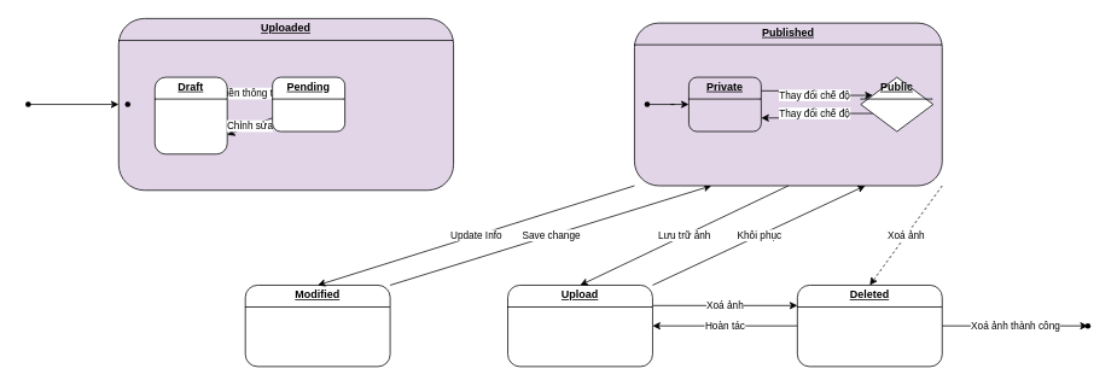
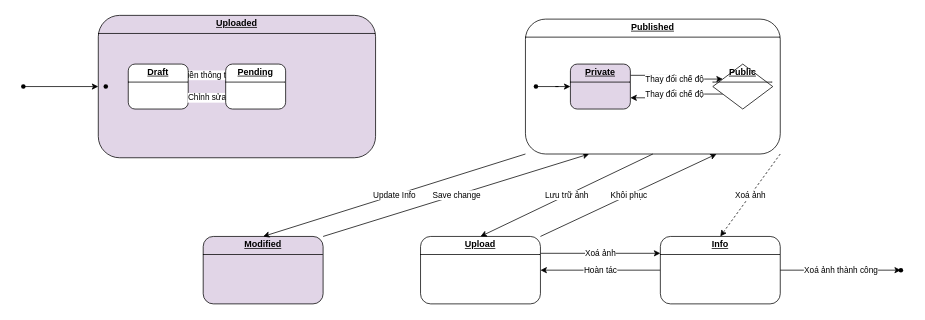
  <mxCell id="0" />
  <mxCell id="1" parent="0" />
  <mxCell id="2" style="rounded=0;orthogonalLoop=1;jettySize=auto;html=1;entryX=0;entryY=0.5;entryDx=0;entryDy=0;exitX=0.483;exitY=0.167;exitDx=0;exitDy=0;exitPerimeter=0;" edge="1" parent="1" source="3" target="4"><mxGeometry relative="1" as="geometry" /></mxCell>
  <mxCell id="3" value="" style="shape=waypoint;sketch=0;fillStyle=solid;size=6;pointerEvents=1;points=[];fillColor=none;resizable=0;rotatable=0;perimeter=centerPerimeter;snapToPoint=1;" vertex="1" parent="1"><mxGeometry x="20" y="105" width="20" height="20" as="geometry" /></mxCell>
  <mxCell id="4" value="&lt;p style=&quot;margin:0px;margin-top:4px;text-align:center;text-decoration:underline;&quot;&gt;&lt;b&gt;Uploaded&lt;/b&gt;&lt;/p&gt;&lt;hr size=&quot;1&quot; style=&quot;border-style:solid;&quot;&gt;&lt;p style=&quot;margin:0px;margin-left:8px;&quot;&gt;&lt;br&gt;&lt;/p&gt;" style="verticalAlign=top;align=left;overflow=fill;html=1;whiteSpace=wrap;rounded=1;fillColor=#e1d5e7;" vertex="1" parent="1"><mxGeometry x="130" y="20" width="370" height="190" as="geometry" /></mxCell>
  <mxCell id="5" value="Hoàn tác" style="edgeStyle=orthogonalEdgeStyle;rounded=0;orthogonalLoop=1;jettySize=auto;html=1;exitX=0;exitY=0.5;exitDx=0;exitDy=0;" edge="1" parent="1" source="6" target="11"><mxGeometry relative="1" as="geometry" /></mxCell>
- <mxCell id="6" value="&lt;p style=&quot;margin:0px;margin-top:4px;text-align:center;text-decoration:underline;&quot;&gt;&lt;b&gt;Deleted&lt;/b&gt;&lt;/p&gt;&lt;hr size=&quot;1&quot; style=&quot;border-style:solid;&quot;&gt;&lt;p style=&quot;margin:0px;margin-left:8px;&quot;&gt;&lt;br&gt;&lt;/p&gt;" style="verticalAlign=top;align=left;overflow=fill;html=1;whiteSpace=wrap;rounded=1;" vertex="1" parent="1"><mxGeometry x="880" y="315" width="160" height="90" as="geometry" /></mxCell>
+ <mxCell id="6" value="&lt;p style=&quot;margin:0px;margin-top:4px;text-align:center;text-decoration:underline;&quot;&gt;&lt;b&gt;Info&lt;/b&gt;&lt;/p&gt;&lt;hr size=&quot;1&quot; style=&quot;border-style:solid;&quot;&gt;&lt;p style=&quot;margin:0px;margin-left:8px;&quot;&gt;&lt;br&gt;&lt;/p&gt;" style="verticalAlign=top;align=left;overflow=fill;html=1;whiteSpace=wrap;rounded=1;" vertex="1" parent="1"><mxGeometry x="880" y="315" width="160" height="90" as="geometry" /></mxCell>
  <mxCell id="7" value="Save change" style="rounded=0;orthogonalLoop=1;jettySize=auto;html=1;exitX=1;exitY=0;exitDx=0;exitDy=0;entryX=0.25;entryY=1;entryDx=0;entryDy=0;" edge="1" parent="1" source="8" target="13"><mxGeometry relative="1" as="geometry" /></mxCell>
- <mxCell id="8" value="&lt;p style=&quot;margin:0px;margin-top:4px;text-align:center;text-decoration:underline;&quot;&gt;&lt;b&gt;Modified&lt;/b&gt;&lt;/p&gt;&lt;hr size=&quot;1&quot; style=&quot;border-style:solid;&quot;&gt;&lt;p style=&quot;margin:0px;margin-left:8px;&quot;&gt;&lt;br&gt;&lt;/p&gt;" style="verticalAlign=top;align=left;overflow=fill;html=1;whiteSpace=wrap;rounded=1;" vertex="1" parent="1"><mxGeometry x="270" y="315" width="160" height="90" as="geometry" /></mxCell>
+ <mxCell id="8" value="&lt;p style=&quot;margin:0px;margin-top:4px;text-align:center;text-decoration:underline;&quot;&gt;&lt;b&gt;Modified&lt;/b&gt;&lt;/p&gt;&lt;hr size=&quot;1&quot; style=&quot;border-style:solid;&quot;&gt;&lt;p style=&quot;margin:0px;margin-left:8px;&quot;&gt;&lt;br&gt;&lt;/p&gt;" style="verticalAlign=top;align=left;overflow=fill;html=1;whiteSpace=wrap;rounded=1;fillColor=#e1d5e7;" vertex="1" parent="1"><mxGeometry x="270" y="315" width="160" height="90" as="geometry" /></mxCell>
  <mxCell id="9" value="Xoá ảnh" style="edgeStyle=orthogonalEdgeStyle;rounded=0;orthogonalLoop=1;jettySize=auto;html=1;exitX=1;exitY=0.25;exitDx=0;exitDy=0;entryX=0;entryY=0.25;entryDx=0;entryDy=0;" edge="1" parent="1" source="11" target="6"><mxGeometry relative="1" as="geometry" /></mxCell>
  <mxCell id="10" value="Khôi phục" style="rounded=0;orthogonalLoop=1;jettySize=auto;html=1;exitX=1;exitY=0;exitDx=0;exitDy=0;entryX=0.75;entryY=1;entryDx=0;entryDy=0;" edge="1" parent="1" source="11" target="13"><mxGeometry relative="1" as="geometry" /></mxCell>
  <mxCell id="11" value="&lt;p style=&quot;margin:0px;margin-top:4px;text-align:center;text-decoration:underline;&quot;&gt;&lt;b&gt;Upload&lt;/b&gt;&lt;/p&gt;&lt;hr size=&quot;1&quot; style=&quot;border-style:solid;&quot;&gt;&lt;p style=&quot;margin:0px;margin-left:8px;&quot;&gt;&lt;br&gt;&lt;/p&gt;" style="verticalAlign=top;align=left;overflow=fill;html=1;whiteSpace=wrap;rounded=1;" vertex="1" parent="1"><mxGeometry x="560" y="315" width="160" height="90" as="geometry" /></mxCell>
  <mxCell id="12" value="" style="group" vertex="1" connectable="0" parent="1"><mxGeometry x="700" y="25" width="340" height="180" as="geometry" /></mxCell>
- <mxCell id="13" value="&lt;p style=&quot;margin:0px;margin-top:4px;text-align:center;text-decoration:underline;&quot;&gt;&lt;b&gt;Published&lt;/b&gt;&lt;/p&gt;&lt;hr size=&quot;1&quot; style=&quot;border-style:solid;&quot;&gt;&lt;p style=&quot;margin:0px;margin-left:8px;&quot;&gt;&lt;br&gt;&lt;/p&gt;" style="verticalAlign=top;align=left;overflow=fill;html=1;whiteSpace=wrap;rounded=1;fillColor=#e1d5e7;" vertex="1" parent="12"><mxGeometry width="340" height="180" as="geometry" /></mxCell>
+ <mxCell id="13" value="&lt;p style=&quot;margin:0px;margin-top:4px;text-align:center;text-decoration:underline;&quot;&gt;&lt;b&gt;Published&lt;/b&gt;&lt;/p&gt;&lt;hr size=&quot;1&quot; style=&quot;border-style:solid;&quot;&gt;&lt;p style=&quot;margin:0px;margin-left:8px;&quot;&gt;&lt;br&gt;&lt;/p&gt;" style="verticalAlign=top;align=left;overflow=fill;html=1;whiteSpace=wrap;rounded=1;" vertex="1" parent="12"><mxGeometry width="340" height="180" as="geometry" /></mxCell>
  <mxCell id="14" value="Thay đổi chế độ" style="edgeStyle=orthogonalEdgeStyle;rounded=0;orthogonalLoop=1;jettySize=auto;html=1;exitX=1;exitY=0.25;exitDx=0;exitDy=0;entryX=0;entryY=0.25;entryDx=0;entryDy=0;" edge="1" parent="12" source="15" target="17"><mxGeometry relative="1" as="geometry" /></mxCell>
  <mxCell id="15" value="&lt;p style=&quot;margin:0px;margin-top:4px;text-align:center;text-decoration:underline;&quot;&gt;&lt;b&gt;Private&lt;/b&gt;&lt;/p&gt;&lt;hr size=&quot;1&quot; style=&quot;border-style:solid;&quot;&gt;&lt;p style=&quot;margin:0px;margin-left:8px;&quot;&gt;&lt;br&gt;&lt;/p&gt;" style="verticalAlign=top;align=left;overflow=fill;html=1;whiteSpace=wrap;rounded=1;fillColor=#e1d5e7;" vertex="1" parent="12"><mxGeometry x="60" y="60" width="80" height="60" as="geometry" /></mxCell>
  <mxCell id="16" value="Thay đổi chế độ" style="edgeStyle=orthogonalEdgeStyle;rounded=0;orthogonalLoop=1;jettySize=auto;html=1;exitX=0;exitY=0.75;exitDx=0;exitDy=0;entryX=1;entryY=0.75;entryDx=0;entryDy=0;" edge="1" parent="12" source="17" target="15"><mxGeometry relative="1" as="geometry" /></mxCell>
  <mxCell id="17" value="&lt;p style=&quot;margin:0px;margin-top:4px;text-align:center;text-decoration:underline;&quot;&gt;&lt;b&gt;Public&lt;/b&gt;&lt;/p&gt;&lt;hr size=&quot;1&quot; style=&quot;border-style:solid;&quot;&gt;&lt;p style=&quot;margin:0px;margin-left:8px;&quot;&gt;&lt;br&gt;&lt;/p&gt;" style="rhombus;verticalAlign=top;align=left;overflow=fill;html=1;whiteSpace=wrap;" vertex="1" parent="12"><mxGeometry x="250" y="60" width="80" height="60" as="geometry" /></mxCell>
  <mxCell id="18" style="edgeStyle=orthogonalEdgeStyle;rounded=0;orthogonalLoop=1;jettySize=auto;html=1;entryX=0;entryY=0.5;entryDx=0;entryDy=0;" edge="1" parent="12" source="19" target="15"><mxGeometry relative="1" as="geometry" /></mxCell>
  <mxCell id="19" value="" style="shape=waypoint;sketch=0;fillStyle=solid;size=6;pointerEvents=1;points=[];fillColor=none;resizable=0;rotatable=0;perimeter=centerPerimeter;snapToPoint=1;" vertex="1" parent="12"><mxGeometry x="4" y="80" width="20" height="20" as="geometry" /></mxCell>
  <mxCell id="20" value="Update Info" style="rounded=0;orthogonalLoop=1;jettySize=auto;html=1;exitX=0;exitY=1;exitDx=0;exitDy=0;entryX=0.5;entryY=0;entryDx=0;entryDy=0;" edge="1" parent="1" source="13" target="8"><mxGeometry relative="1" as="geometry" /></mxCell>
  <mxCell id="21" value="Xoá ảnh" style="rounded=0;orthogonalLoop=1;jettySize=auto;html=1;exitX=1;exitY=1;exitDx=0;exitDy=0;entryX=0.5;entryY=0;entryDx=0;entryDy=0;dashed=1;" edge="1" parent="1" source="13" target="6"><mxGeometry relative="1" as="geometry" /></mxCell>
  <mxCell id="22" value="Lưu trữ ảnh" style="rounded=0;orthogonalLoop=1;jettySize=auto;html=1;exitX=0.5;exitY=1;exitDx=0;exitDy=0;entryX=0.5;entryY=0;entryDx=0;entryDy=0;" edge="1" parent="1" source="13" target="11"><mxGeometry relative="1" as="geometry" /></mxCell>
  <mxCell id="23" value="" style="shape=waypoint;sketch=0;fillStyle=solid;size=6;pointerEvents=1;points=[];fillColor=none;resizable=0;rotatable=0;perimeter=centerPerimeter;snapToPoint=1;" vertex="1" parent="1"><mxGeometry x="1191" y="350" width="20" height="20" as="geometry" /></mxCell>
  <mxCell id="24" value="" style="shape=waypoint;sketch=0;fillStyle=solid;size=6;pointerEvents=1;points=[];fillColor=none;resizable=0;rotatable=0;perimeter=centerPerimeter;snapToPoint=1;" vertex="1" parent="1"><mxGeometry x="130" y="105" width="20" height="20" as="geometry" /></mxCell>
  <mxCell id="25" value="Điền thông tin" style="rounded=0;orthogonalLoop=1;jettySize=auto;html=1;exitX=1;exitY=0.25;exitDx=0;exitDy=0;entryX=0;entryY=0.25;entryDx=0;entryDy=0;" edge="1" parent="1" source="26" target="29"><mxGeometry relative="1" as="geometry" /></mxCell>
- <mxCell id="26" value="&lt;p style=&quot;margin:0px;margin-top:4px;text-align:center;text-decoration:underline;&quot;&gt;&lt;b&gt;Draft&lt;/b&gt;&lt;/p&gt;&lt;hr size=&quot;1&quot; style=&quot;border-style:solid;&quot;&gt;&lt;p style=&quot;margin:0px;margin-left:8px;&quot;&gt;&lt;br&gt;&lt;/p&gt;" style="verticalAlign=top;align=left;overflow=fill;html=1;whiteSpace=wrap;rounded=1;" vertex="1" parent="1"><mxGeometry x="170" y="85" width="80" height="85" as="geometry" /></mxCell>
+ <mxCell id="26" value="&lt;p style=&quot;margin:0px;margin-top:4px;text-align:center;text-decoration:underline;&quot;&gt;&lt;b&gt;Draft&lt;/b&gt;&lt;/p&gt;&lt;hr size=&quot;1&quot; style=&quot;border-style:solid;&quot;&gt;&lt;p style=&quot;margin:0px;margin-left:8px;&quot;&gt;&lt;br&gt;&lt;/p&gt;" style="verticalAlign=top;align=left;overflow=fill;html=1;whiteSpace=wrap;rounded=1;" vertex="1" parent="1"><mxGeometry x="170" y="85" width="80" height="60" as="geometry" /></mxCell>
  <mxCell id="27" value="Xoá ảnh thành công" style="edgeStyle=orthogonalEdgeStyle;rounded=0;orthogonalLoop=1;jettySize=auto;html=1;exitX=1;exitY=0.5;exitDx=0;exitDy=0;entryX=0.259;entryY=0.759;entryDx=0;entryDy=0;entryPerimeter=0;" edge="1" parent="1" source="6" target="23"><mxGeometry relative="1" as="geometry" /></mxCell>
  <mxCell id="28" value="Chỉnh sửa" style="rounded=0;orthogonalLoop=1;jettySize=auto;html=1;exitX=0;exitY=0.75;exitDx=0;exitDy=0;entryX=1;entryY=0.75;entryDx=0;entryDy=0;" edge="1" parent="1" source="29" target="26"><mxGeometry relative="1" as="geometry" /></mxCell>
  <mxCell id="29" value="&lt;p style=&quot;margin:0px;margin-top:4px;text-align:center;text-decoration:underline;&quot;&gt;&lt;b&gt;Pending&lt;/b&gt;&lt;/p&gt;&lt;hr size=&quot;1&quot; style=&quot;border-style:solid;&quot;&gt;&lt;p style=&quot;margin:0px;margin-left:8px;&quot;&gt;&lt;br&gt;&lt;/p&gt;" style="verticalAlign=top;align=left;overflow=fill;html=1;whiteSpace=wrap;rounded=1;" vertex="1" parent="1"><mxGeometry x="300" y="85" width="80" height="60" as="geometry" /></mxCell>
